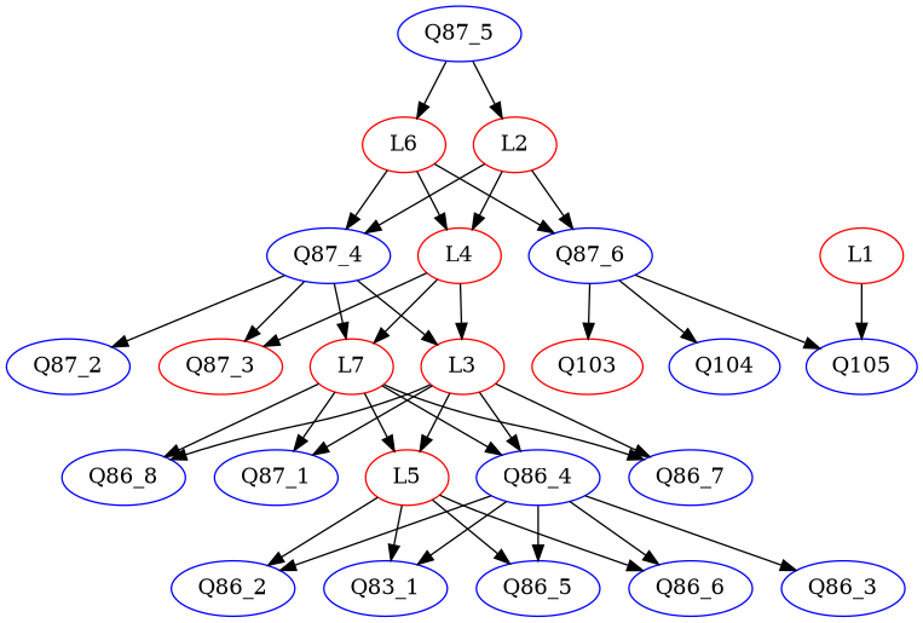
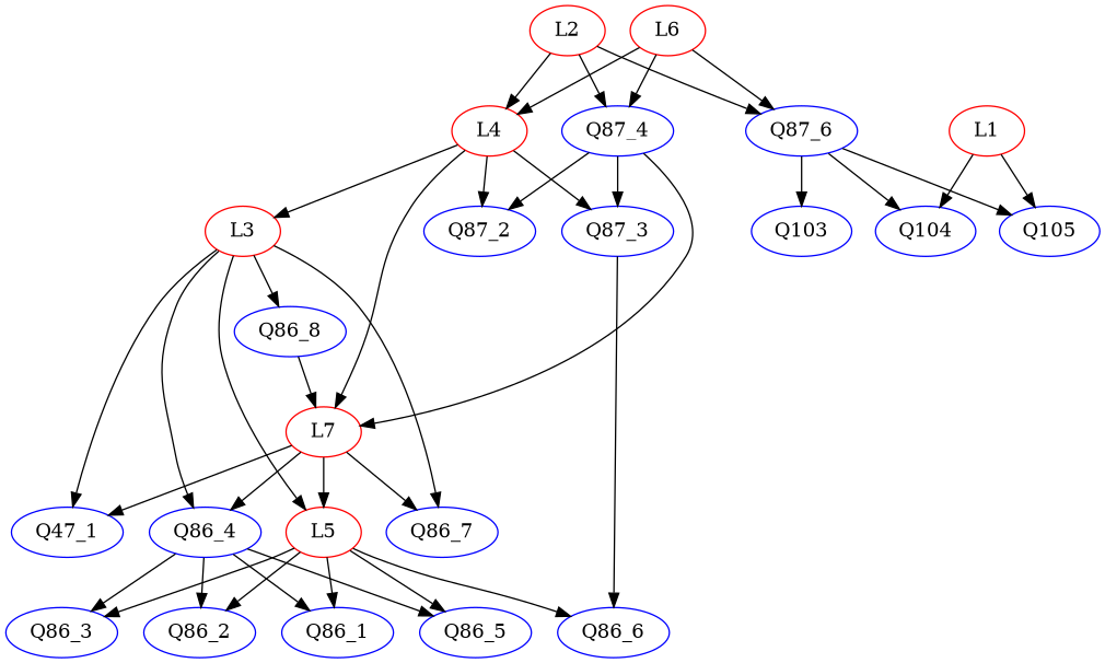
  digraph {
    node [color=blue]
    edge [color=black]
    Q86_7
-   Q87_3 [color=red]
+   Q87_3
    Q86_8
    L3 [color=red]
-   Q87_1
+   Q87_1 [label=Q47_1]
    Q86_4
    L5 [color=red]
    Q86_6
    L1 [color=red]
-   Q103 [color=red]
+   Q103
    Q104
    Q105
    L6 [color=red]
    Q87_6
    Q87_4
    L4 [color=red]
    Q86_2
-   Q87_5
    L2 [color=red]
-   Q86_1 [label=Q83_1]
+   Q86_1
    Q86_5
    Q87_2
    Q86_3
    L7 [color=red]
    subgraph sub_1 {
    }
    subgraph sub_2 {
      Q86_7
      Q87_3
      Q86_8
      L3
      Q87_1
      Q86_4
      L5
      Q86_6
      L1
      Q103
      Q104
      Q105
      L6
      Q87_6
      Q87_4
      L4
      Q86_2
-     Q87_5
      L2
      Q86_1
      Q86_5
      Q87_2
      Q86_3
      L7
    }
    L3 -> Q86_7
    L3 -> Q86_8
    L3 -> Q87_1
    L3 -> Q86_4
    L3 -> L5
-   Q86_4 -> Q86_6
+   Q87_3 -> Q86_6
    Q86_4 -> Q86_2
    Q86_4 -> Q86_1
    Q86_4 -> Q86_5
    Q86_4 -> Q86_3
    L5 -> Q86_6
    L5 -> Q86_2
    L5 -> Q86_1
    L5 -> Q86_5
+   L5 -> Q86_3
+   L1 -> Q104
    L1 -> Q105
    L6 -> Q87_6
    L6 -> Q87_4
    L6 -> L4
    Q87_6 -> Q103
    Q87_6 -> Q104
    Q87_6 -> Q105
    Q87_4 -> Q87_3
-   Q87_4 -> L3
    Q87_4 -> Q87_2
    Q87_4 -> L7
    L4 -> Q87_3
    L4 -> L3
+   L4 -> Q87_2
    L4 -> L7
-   Q87_5 -> L6
-   Q87_5 -> L2
    L2 -> Q87_6
    L2 -> Q87_4
    L2 -> L4
    L7 -> Q86_7
-   L7 -> Q86_8
+   Q86_8 -> L7
    L7 -> Q87_1
    L7 -> Q86_4
    L7 -> L5
  }
